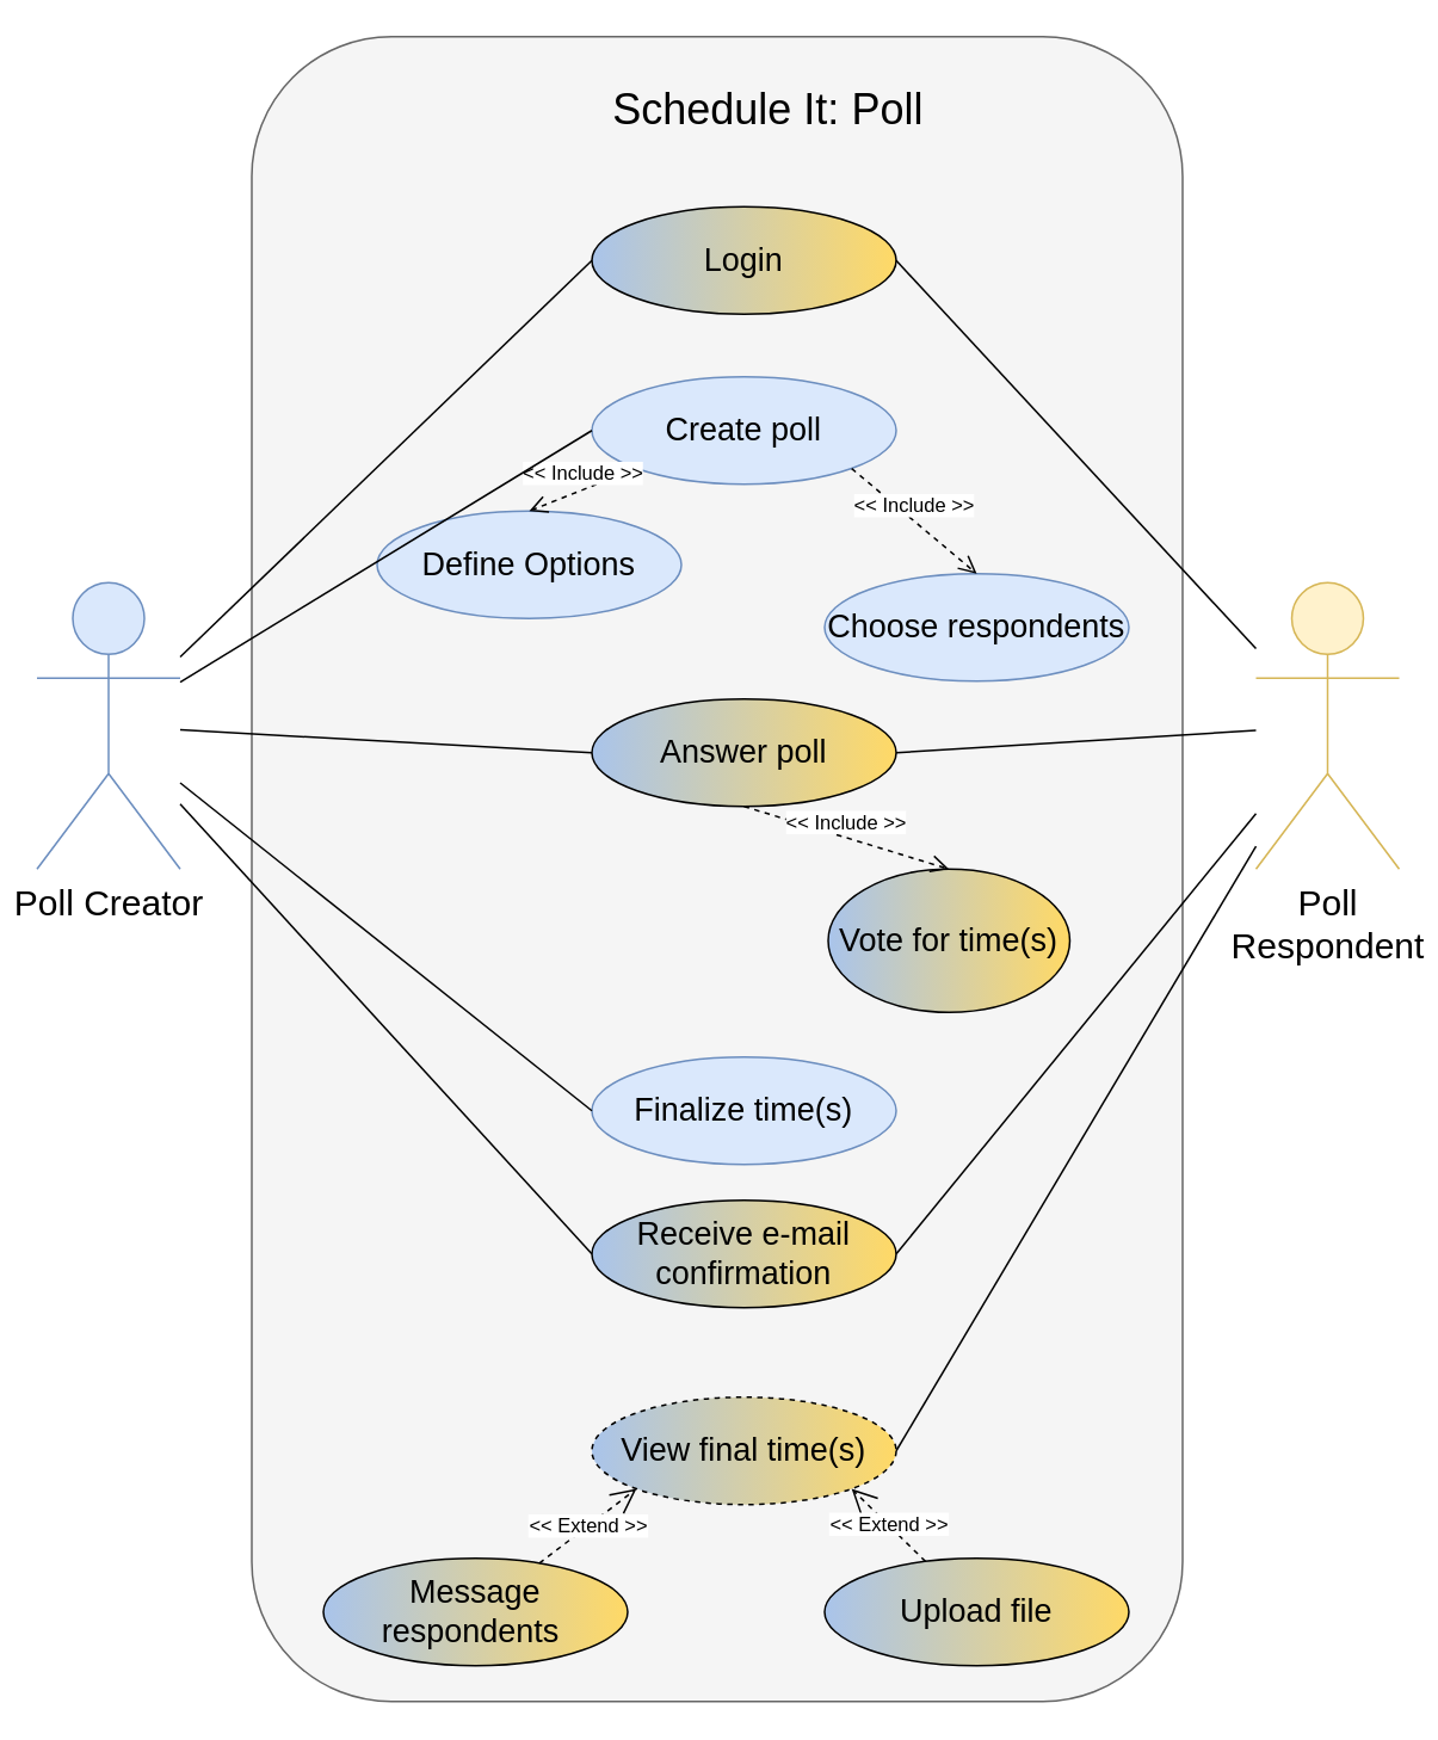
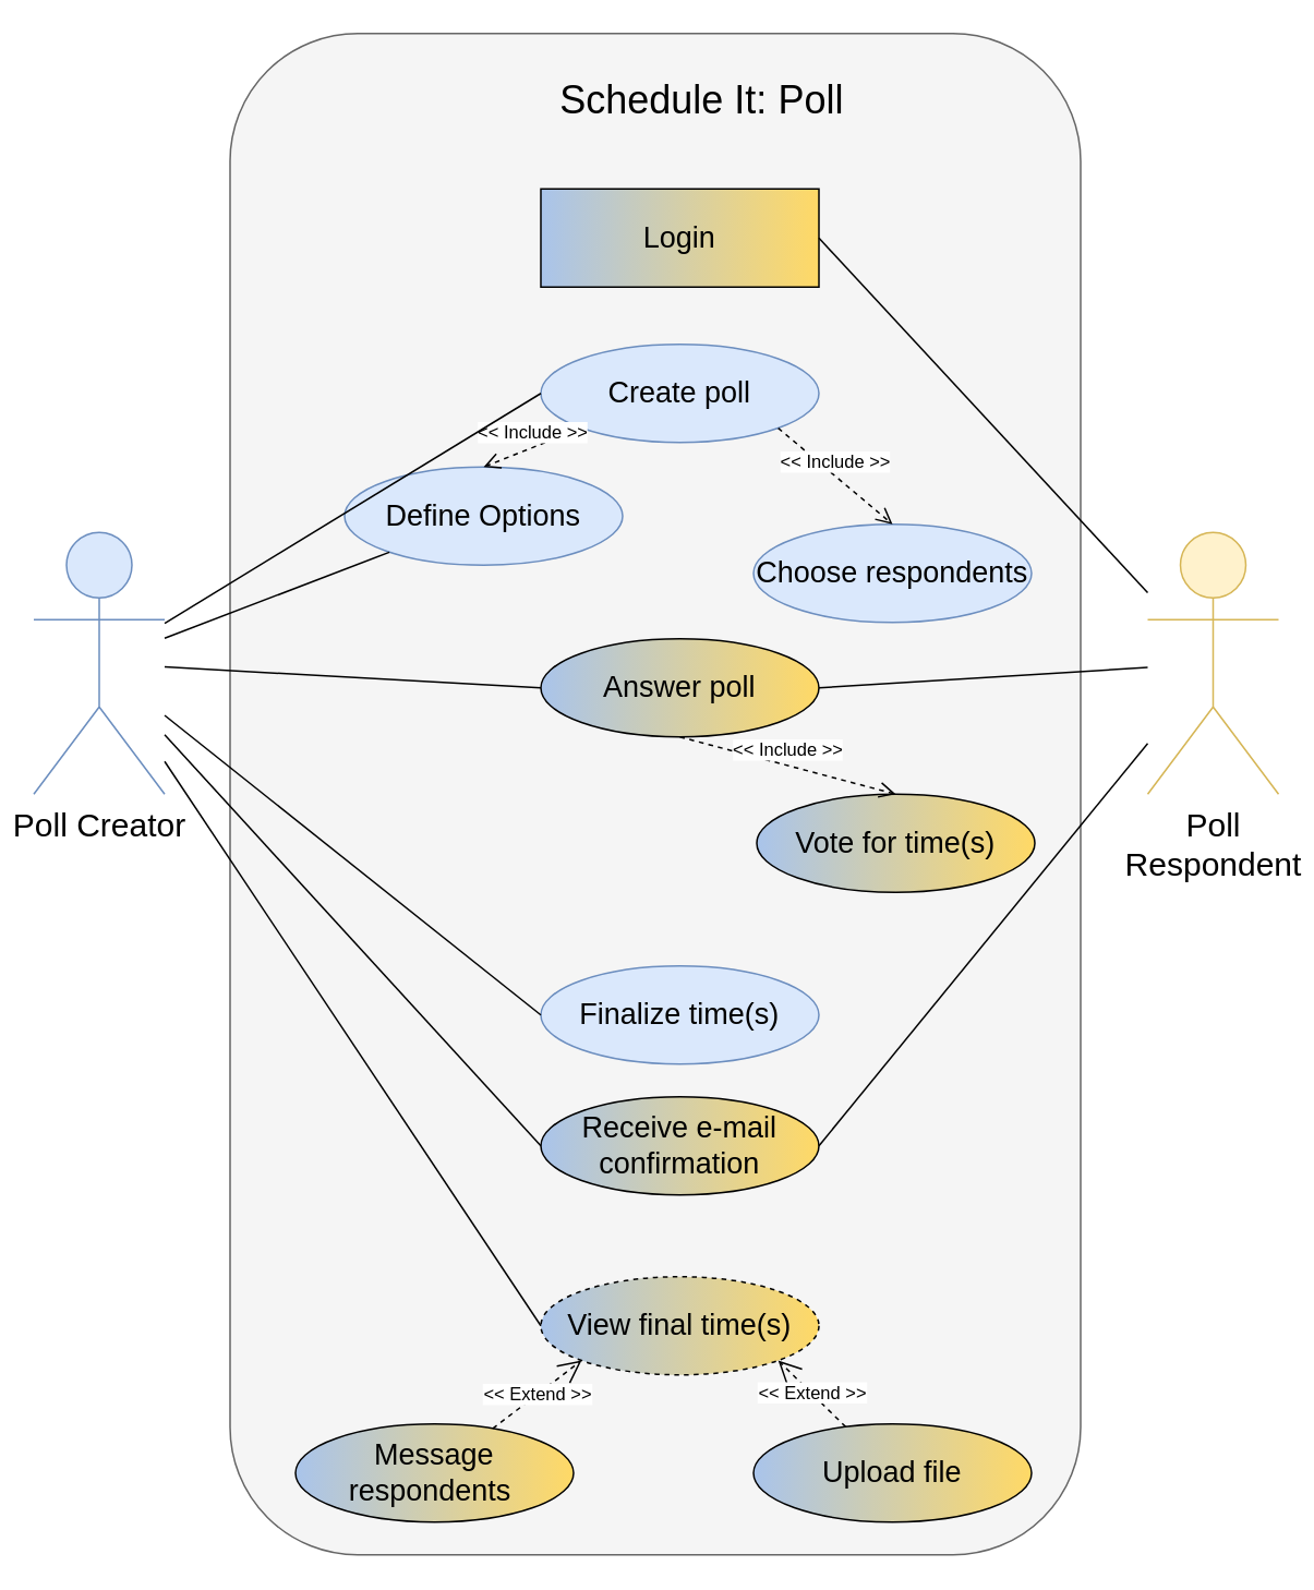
  <mxCell id="0" />
  <mxCell id="1" parent="0" />
  <mxCell id="2" value="&lt;span style=&quot;font-size: 20px&quot;&gt;Poll Creator&lt;/span&gt;" style="shape=umlActor;verticalLabelPosition=bottom;labelBackgroundColor=#ffffff;verticalAlign=top;html=1;outlineConnect=0;fillColor=#dae8fc;strokeColor=#6c8ebf;" vertex="1" parent="1"><mxGeometry x="20" y="325" width="80" height="160" as="geometry" /></mxCell>
  <mxCell id="3" value="&lt;font style=&quot;font-size: 20px&quot;&gt;Poll&lt;br&gt;Respondent&lt;/font&gt;" style="shape=umlActor;verticalLabelPosition=bottom;labelBackgroundColor=#ffffff;verticalAlign=top;html=1;outlineConnect=0;fillColor=#fff2cc;strokeColor=#d6b656;" vertex="1" parent="1"><mxGeometry x="701" y="325" width="80" height="160" as="geometry" /></mxCell>
  <mxCell id="4" value="" style="rounded=1;whiteSpace=wrap;html=1;fillColor=#f5f5f5;strokeColor=#666666;fontColor=#333333;" vertex="1" parent="1"><mxGeometry x="140" y="20" width="520" height="930" as="geometry" /></mxCell>
  <mxCell id="5" value="&lt;font style=&quot;font-size: 24px&quot;&gt;Schedule It: Poll&lt;/font&gt;" style="text;html=1;" vertex="1" parent="1"><mxGeometry x="340" y="40" width="130" height="40" as="geometry" /></mxCell>
- <mxCell id="6" value="&lt;font style=&quot;font-size: 18px&quot;&gt;&lt;font style=&quot;font-size: 18px&quot;&gt;Log&lt;/font&gt;in&lt;/font&gt;" style="ellipse;whiteSpace=wrap;html=1;fillColor=#FFD966;gradientColor=#A9C4EB;gradientDirection=west;" vertex="1" parent="1"><mxGeometry x="330" y="115" width="170" height="60" as="geometry" /></mxCell>
+ <mxCell id="6" value="&lt;font style=&quot;font-size: 18px&quot;&gt;&lt;font style=&quot;font-size: 18px&quot;&gt;Log&lt;/font&gt;in&lt;/font&gt;" style="whiteSpace=wrap;html=1;fillColor=#FFD966;gradientColor=#A9C4EB;gradientDirection=west;rounded=0;" vertex="1" parent="1"><mxGeometry x="330" y="115" width="170" height="60" as="geometry" /></mxCell>
  <mxCell id="7" value="&lt;span style=&quot;font-size: 18px&quot;&gt;Create poll&lt;/span&gt;&lt;span style=&quot;font-family: &amp;#34;helvetica&amp;#34; , &amp;#34;arial&amp;#34; , sans-serif ; font-size: 0px ; white-space: nowrap&quot;&gt;%3CmxGraphModel%3E%3Croot%3E%3CmxCell%20id%3D%220%22%2F%3E%3CmxCell%20id%3D%221%22%20parent%3D%220%22%2F%3E%3CmxCell%20id%3D%222%22%20value%3D%22%26lt%3Bfont%20style%3D%26quot%3Bfont-size%3A%2018px%26quot%3B%26gt%3B%26lt%3Bfont%20style%3D%26quot%3Bfont-size%3A%2018px%26quot%3B%26gt%3BLog%26lt%3B%2Ffont%26gt%3Bin%26lt%3B%2Ffont%26gt%3B%22%20style%3D%22ellipse%3BwhiteSpace%3Dwrap%3Bhtml%3D1%3B%22%20vertex%3D%221%22%20parent%3D%221%22%3E%3CmxGeometry%20x%3D%22360%22%20y%3D%22190%22%20width%3D%22170%22%20height%3D%2260%22%20as%3D%22geometry%22%2F%3E%3C%2FmxCell%3E%3C%2Froot%3E%3C%2FmxGraphModel%3E&lt;/span&gt;" style="ellipse;whiteSpace=wrap;html=1;fillColor=#dae8fc;strokeColor=#6c8ebf;" vertex="1" parent="1"><mxGeometry x="330" y="210" width="170" height="60" as="geometry" /></mxCell>
  <mxCell id="8" value="&lt;span style=&quot;font-size: 18px&quot;&gt;Answer poll&lt;/span&gt;" style="ellipse;whiteSpace=wrap;html=1;gradientDirection=west;fillColor=#FFD966;strokeColor=#000000;gradientColor=#A9C4EB;" vertex="1" parent="1"><mxGeometry x="330" y="390" width="170" height="60" as="geometry" /></mxCell>
- <mxCell id="9" value="&lt;span style=&quot;font-size: 18px&quot;&gt;Vote for time(s)&lt;/span&gt;" style="ellipse;whiteSpace=wrap;html=1;fillColor=#FFD966;gradientColor=#A9C4EB;gradientDirection=west;" vertex="1" parent="1"><mxGeometry x="462" y="485" width="135" height="80" as="geometry" /></mxCell>
+ <mxCell id="9" value="&lt;span style=&quot;font-size: 18px&quot;&gt;Vote for time(s)&lt;/span&gt;" style="ellipse;whiteSpace=wrap;html=1;fillColor=#FFD966;gradientColor=#A9C4EB;gradientDirection=west;" vertex="1" parent="1"><mxGeometry x="462" y="485" width="170" height="60" as="geometry" /></mxCell>
  <mxCell id="10" value="&lt;span style=&quot;font-size: 18px&quot;&gt;Finalize time(s)&lt;/span&gt;" style="ellipse;whiteSpace=wrap;html=1;fillColor=#dae8fc;strokeColor=#6c8ebf;" vertex="1" parent="1"><mxGeometry x="330" y="590" width="170" height="60" as="geometry" /></mxCell>
  <mxCell id="11" value="&lt;span style=&quot;font-size: 18px&quot;&gt;Receive e-mail confirmation&lt;/span&gt;" style="ellipse;whiteSpace=wrap;html=1;fillColor=#FFD966;gradientColor=#A9C4EB;gradientDirection=west;" vertex="1" parent="1"><mxGeometry x="330" y="670" width="170" height="60" as="geometry" /></mxCell>
  <mxCell id="12" value="&lt;span style=&quot;font-size: 18px&quot;&gt;Upload file&lt;/span&gt;" style="ellipse;whiteSpace=wrap;html=1;fillColor=#FFD966;gradientColor=#A9C4EB;gradientDirection=west;" vertex="1" parent="1"><mxGeometry x="460" y="870" width="170" height="60" as="geometry" /></mxCell>
  <mxCell id="13" value="&lt;span style=&quot;font-size: 18px&quot;&gt;Message respondents&amp;nbsp;&lt;/span&gt;" style="ellipse;whiteSpace=wrap;html=1;gradientColor=#A9C4EB;fillColor=#FFD966;gradientDirection=west;" vertex="1" parent="1"><mxGeometry x="180" y="870" width="170" height="60" as="geometry" /></mxCell>
  <mxCell id="14" value="&lt;span style=&quot;font-size: 18px&quot;&gt;Choose respondents&lt;/span&gt;" style="ellipse;whiteSpace=wrap;html=1;fillColor=#dae8fc;strokeColor=#6c8ebf;" vertex="1" parent="1"><mxGeometry x="460" y="320" width="170" height="60" as="geometry" /></mxCell>
  <mxCell id="15" value="&lt;span style=&quot;font-size: 18px&quot;&gt;View final time(s)&lt;/span&gt;" style="ellipse;whiteSpace=wrap;html=1;fillColor=#FFD966;gradientColor=#A9C4EB;gradientDirection=west;dashed=1;" vertex="1" parent="1"><mxGeometry x="330" y="780" width="170" height="60" as="geometry" /></mxCell>
  <mxCell id="16" value="" style="endArrow=none;html=1;entryX=0;entryY=0.5;entryDx=0;entryDy=0;" edge="1" parent="1" source="2" target="8"><mxGeometry width="50" height="50" relative="1" as="geometry"><mxPoint x="100" y="455" as="sourcePoint" /><mxPoint x="170.711" y="405" as="targetPoint" /></mxGeometry></mxCell>
  <mxCell id="17" value="" style="endArrow=none;html=1;entryX=0;entryY=0.5;entryDx=0;entryDy=0;" edge="1" parent="1" source="2" target="10"><mxGeometry width="50" height="50" relative="1" as="geometry"><mxPoint x="100" y="455" as="sourcePoint" /><mxPoint x="170.711" y="405" as="targetPoint" /></mxGeometry></mxCell>
  <mxCell id="18" value="" style="endArrow=none;html=1;entryX=0;entryY=0.5;entryDx=0;entryDy=0;" edge="1" parent="1" source="2" target="11"><mxGeometry width="50" height="50" relative="1" as="geometry"><mxPoint x="100" y="455" as="sourcePoint" /><mxPoint x="170.711" y="405" as="targetPoint" /></mxGeometry></mxCell>
+ <mxCell id="19" value="" style="endArrow=none;html=1;entryX=0;entryY=0.5;entryDx=0;entryDy=0;" edge="1" parent="1" source="2" target="15"><mxGeometry width="50" height="50" relative="1" as="geometry"><mxPoint x="100" y="455" as="sourcePoint" /><mxPoint x="170.711" y="405" as="targetPoint" /></mxGeometry></mxCell>
  <mxCell id="20" value="&lt;span style=&quot;font-size: 18px&quot;&gt;Define Options&lt;/span&gt;" style="ellipse;whiteSpace=wrap;html=1;fillColor=#dae8fc;strokeColor=#6c8ebf;" vertex="1" parent="1"><mxGeometry x="210" y="285" width="170" height="60" as="geometry" /></mxCell>
  <mxCell id="21" value="" style="endArrow=none;html=1;entryX=1;entryY=0.5;entryDx=0;entryDy=0;" edge="1" parent="1" source="3" target="8"><mxGeometry width="50" height="50" relative="1" as="geometry"><mxPoint x="630.289" y="455" as="sourcePoint" /><mxPoint x="630.289" y="405" as="targetPoint" /></mxGeometry></mxCell>
  <mxCell id="22" value="" style="endArrow=none;html=1;entryX=1;entryY=0.5;entryDx=0;entryDy=0;" edge="1" parent="1" source="3" target="11"><mxGeometry width="50" height="50" relative="1" as="geometry"><mxPoint x="630.289" y="455" as="sourcePoint" /><mxPoint x="630.289" y="405" as="targetPoint" /></mxGeometry></mxCell>
- <mxCell id="23" value="" style="endArrow=none;html=1;entryX=1;entryY=0.5;entryDx=0;entryDy=0;" edge="1" parent="1" source="3" target="15"><mxGeometry width="50" height="50" relative="1" as="geometry"><mxPoint x="630.289" y="455" as="sourcePoint" /><mxPoint x="630.289" y="405" as="targetPoint" /></mxGeometry></mxCell>
  <mxCell id="24" value="&amp;lt;&amp;lt; Include &amp;gt;&amp;gt;" style="html=1;verticalAlign=bottom;endArrow=open;dashed=1;endSize=8;entryX=0.5;entryY=0;entryDx=0;entryDy=0;exitX=0;exitY=1;exitDx=0;exitDy=0;" edge="1" parent="1" source="7" target="20"><mxGeometry relative="1" as="geometry"><mxPoint x="485" y="240" as="sourcePoint" /><mxPoint x="405" y="320" as="targetPoint" /></mxGeometry></mxCell>
  <mxCell id="25" value="&amp;lt;&amp;lt; Include &amp;gt;&amp;gt;" style="html=1;verticalAlign=bottom;endArrow=open;dashed=1;endSize=8;entryX=0.5;entryY=0;entryDx=0;entryDy=0;exitX=1;exitY=1;exitDx=0;exitDy=0;" edge="1" parent="1" source="7" target="14"><mxGeometry relative="1" as="geometry"><mxPoint x="380.691" y="247.448" as="sourcePoint" /><mxPoint x="315" y="300" as="targetPoint" /></mxGeometry></mxCell>
  <mxCell id="26" value="&amp;lt;&amp;lt; Include &amp;gt;&amp;gt;" style="html=1;verticalAlign=bottom;endArrow=open;dashed=1;endSize=8;entryX=0.5;entryY=0;entryDx=0;entryDy=0;exitX=0.5;exitY=1;exitDx=0;exitDy=0;" edge="1" parent="1" source="8" target="9"><mxGeometry relative="1" as="geometry"><mxPoint x="475.104" y="271.213" as="sourcePoint" /><mxPoint x="555" y="330" as="targetPoint" /></mxGeometry></mxCell>
  <mxCell id="27" value="&amp;lt;&amp;lt; Extend &amp;gt;&amp;gt;" style="endArrow=open;endSize=12;dashed=1;html=1;entryX=0;entryY=1;entryDx=0;entryDy=0;" edge="1" parent="1" source="13" target="15"><mxGeometry width="160" relative="1" as="geometry"><mxPoint x="265" y="710" as="sourcePoint" /><mxPoint x="265" y="710" as="targetPoint" /></mxGeometry></mxCell>
  <mxCell id="28" value="&amp;lt;&amp;lt; Extend &amp;gt;&amp;gt;" style="endArrow=open;endSize=12;dashed=1;html=1;entryX=1;entryY=1;entryDx=0;entryDy=0;" edge="1" parent="1" source="12" target="15"><mxGeometry width="160" relative="1" as="geometry"><mxPoint x="545" y="710" as="sourcePoint" /><mxPoint x="545" y="710" as="targetPoint" /></mxGeometry></mxCell>
- <mxCell id="29" value="" style="endArrow=none;html=1;entryX=0;entryY=0.5;entryDx=0;entryDy=0;endFill=0;" edge="1" parent="1" source="2" target="6"><mxGeometry width="50" height="50" relative="1" as="geometry"><mxPoint x="60" y="304.289" as="sourcePoint" /><mxPoint x="60" y="254.289" as="targetPoint" /></mxGeometry></mxCell>
+ <mxCell id="29" value="" style="endArrow=none;html=1;endFill=0;" edge="1" parent="1" source="2" target="20"><mxGeometry width="50" height="50" relative="1" as="geometry"><mxPoint x="60" y="304.289" as="sourcePoint" /><mxPoint x="60" y="254.289" as="targetPoint" /></mxGeometry></mxCell>
  <mxCell id="30" value="" style="endArrow=none;html=1;entryX=0;entryY=0.5;entryDx=0;entryDy=0;endFill=0;" edge="1" parent="1" source="2" target="7"><mxGeometry width="50" height="50" relative="1" as="geometry"><mxPoint x="60" y="304.289" as="sourcePoint" /><mxPoint x="60" y="254.289" as="targetPoint" /></mxGeometry></mxCell>
  <mxCell id="31" value="" style="endArrow=none;html=1;entryX=1;entryY=0.5;entryDx=0;entryDy=0;endFill=0;" edge="1" parent="1" source="3" target="6"><mxGeometry width="50" height="50" relative="1" as="geometry"><mxPoint x="741" y="304.289" as="sourcePoint" /><mxPoint x="741" y="254.289" as="targetPoint" /></mxGeometry></mxCell>
